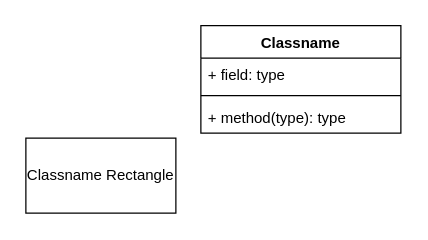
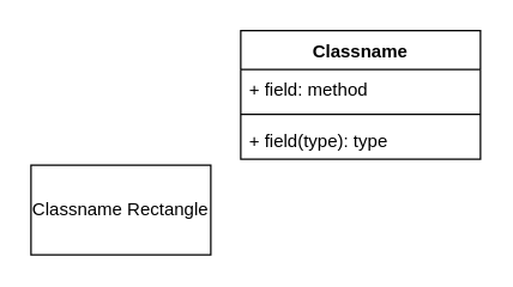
  <mxCell id="0" />
  <mxCell id="1" parent="0" />
  <mxCell id="2" value="Classname Rectangle" style="rounded=0;whiteSpace=wrap;html=1;" vertex="1" parent="1"><mxGeometry x="20" y="110" width="120" height="60" as="geometry" /></mxCell>
  <mxCell id="3" value="Classname" style="swimlane;fontStyle=1;align=center;verticalAlign=top;childLayout=stackLayout;horizontal=1;startSize=26;horizontalStack=0;resizeParent=1;resizeParentMax=0;resizeLast=0;collapsible=1;marginBottom=0;" vertex="1" parent="1"><mxGeometry x="160" y="20" width="160" height="86" as="geometry" /></mxCell>
- <mxCell id="4" value="+ field: type" style="text;strokeColor=none;fillColor=none;align=left;verticalAlign=top;spacingLeft=4;spacingRight=4;overflow=hidden;rotatable=0;points=[[0,0.5],[1,0.5]];portConstraint=eastwest;" vertex="1" parent="3"><mxGeometry y="26" width="160" height="26" as="geometry" /></mxCell>
+ <mxCell id="4" value="+ field: method" style="text;strokeColor=none;fillColor=none;align=left;verticalAlign=top;spacingLeft=4;spacingRight=4;overflow=hidden;rotatable=0;points=[[0,0.5],[1,0.5]];portConstraint=eastwest;" vertex="1" parent="3"><mxGeometry y="26" width="160" height="26" as="geometry" /></mxCell>
  <mxCell id="5" value="" style="line;strokeWidth=1;fillColor=none;align=left;verticalAlign=middle;spacingTop=-1;spacingLeft=3;spacingRight=3;rotatable=0;labelPosition=right;points=[];portConstraint=eastwest;" vertex="1" parent="3"><mxGeometry y="52" width="160" height="8" as="geometry" /></mxCell>
- <mxCell id="6" value="+ method(type): type" style="text;strokeColor=none;fillColor=none;align=left;verticalAlign=top;spacingLeft=4;spacingRight=4;overflow=hidden;rotatable=0;points=[[0,0.5],[1,0.5]];portConstraint=eastwest;" vertex="1" parent="3"><mxGeometry y="60" width="160" height="26" as="geometry" /></mxCell>
+ <mxCell id="6" value="+ field(type): type" style="text;strokeColor=none;fillColor=none;align=left;verticalAlign=top;spacingLeft=4;spacingRight=4;overflow=hidden;rotatable=0;points=[[0,0.5],[1,0.5]];portConstraint=eastwest;" vertex="1" parent="3"><mxGeometry y="60" width="160" height="26" as="geometry" /></mxCell>
